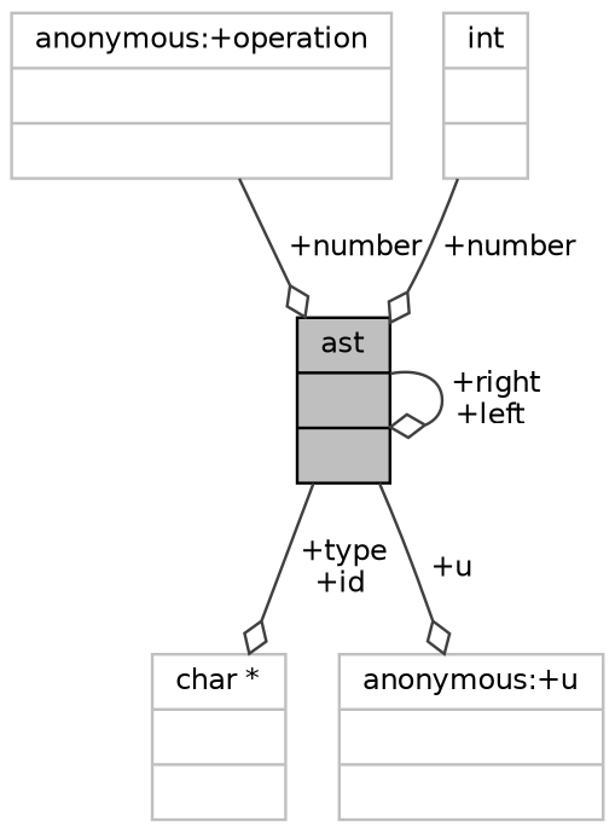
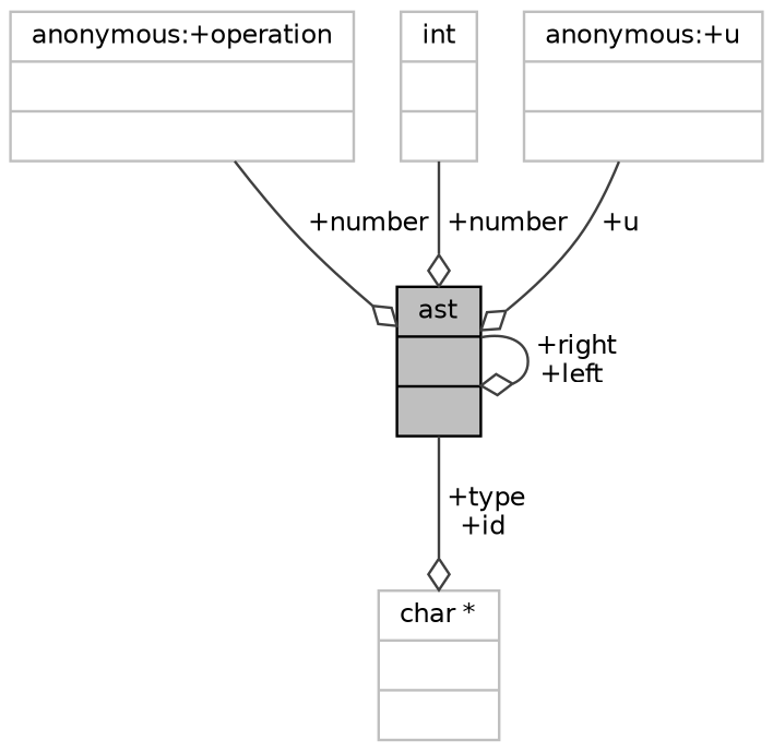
  digraph {
    node [color=grey75 fontname=Helvetica fontsize=10 shape=record]
    edge [arrowhead=odiamond color=grey25 fontname=Helvetica fontsize=10 labelfontname=Helvetica labelfontsize=10 style=solid]
    n1 [color=black fillcolor=grey75 fontcolor=black height=0.2 label="{ast\n||}" style=filled width=0.4]
    n2 [height=0.2 label="{char *\n||}" width=0.4]
    n3 [height=0.2 label="{anonymous:+operation\n||}" width=0.4]
    n4 [height=0.2 label="{int\n||}" width=0.4]
    n5 [height=0.2 label="{anonymous:+u\n||}" width=0.4]
    n1 -> n1 [label=" +right\n+left"]
    n1 -> n2 [label=" +type\n+id"]
    n3 -> n1 [label=" +number"]
    n4 -> n1 [label=" +number"]
-   n1 -> n5 [label=" +u"]
+   n5 -> n1 [label=" +u"]
  }
